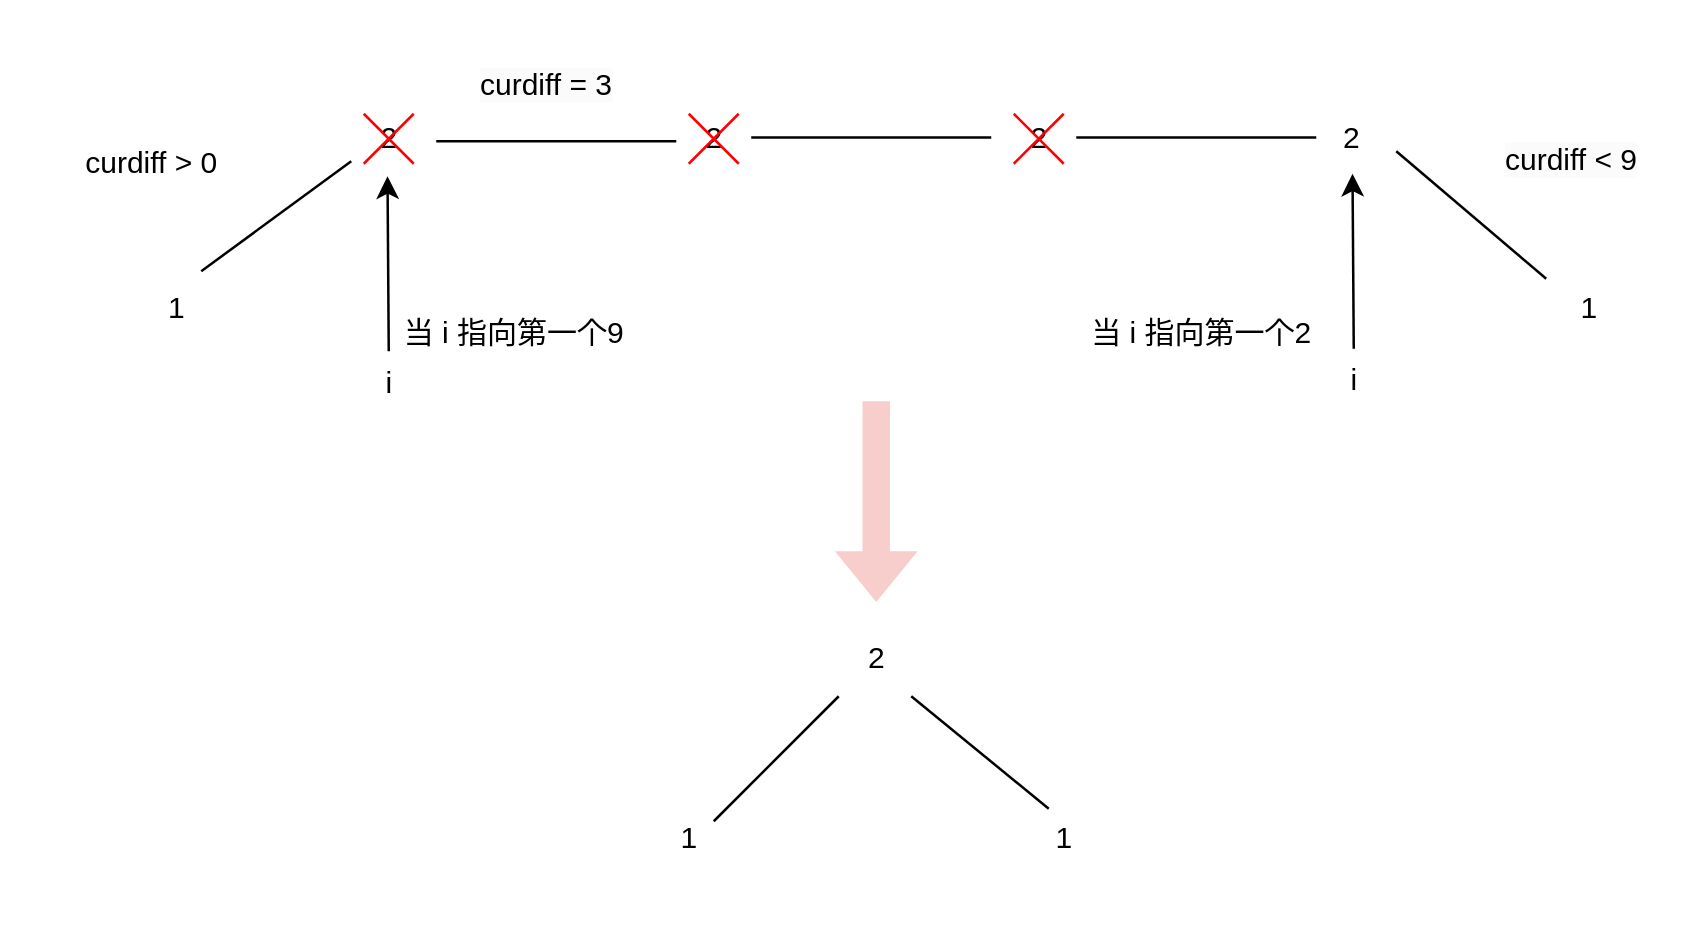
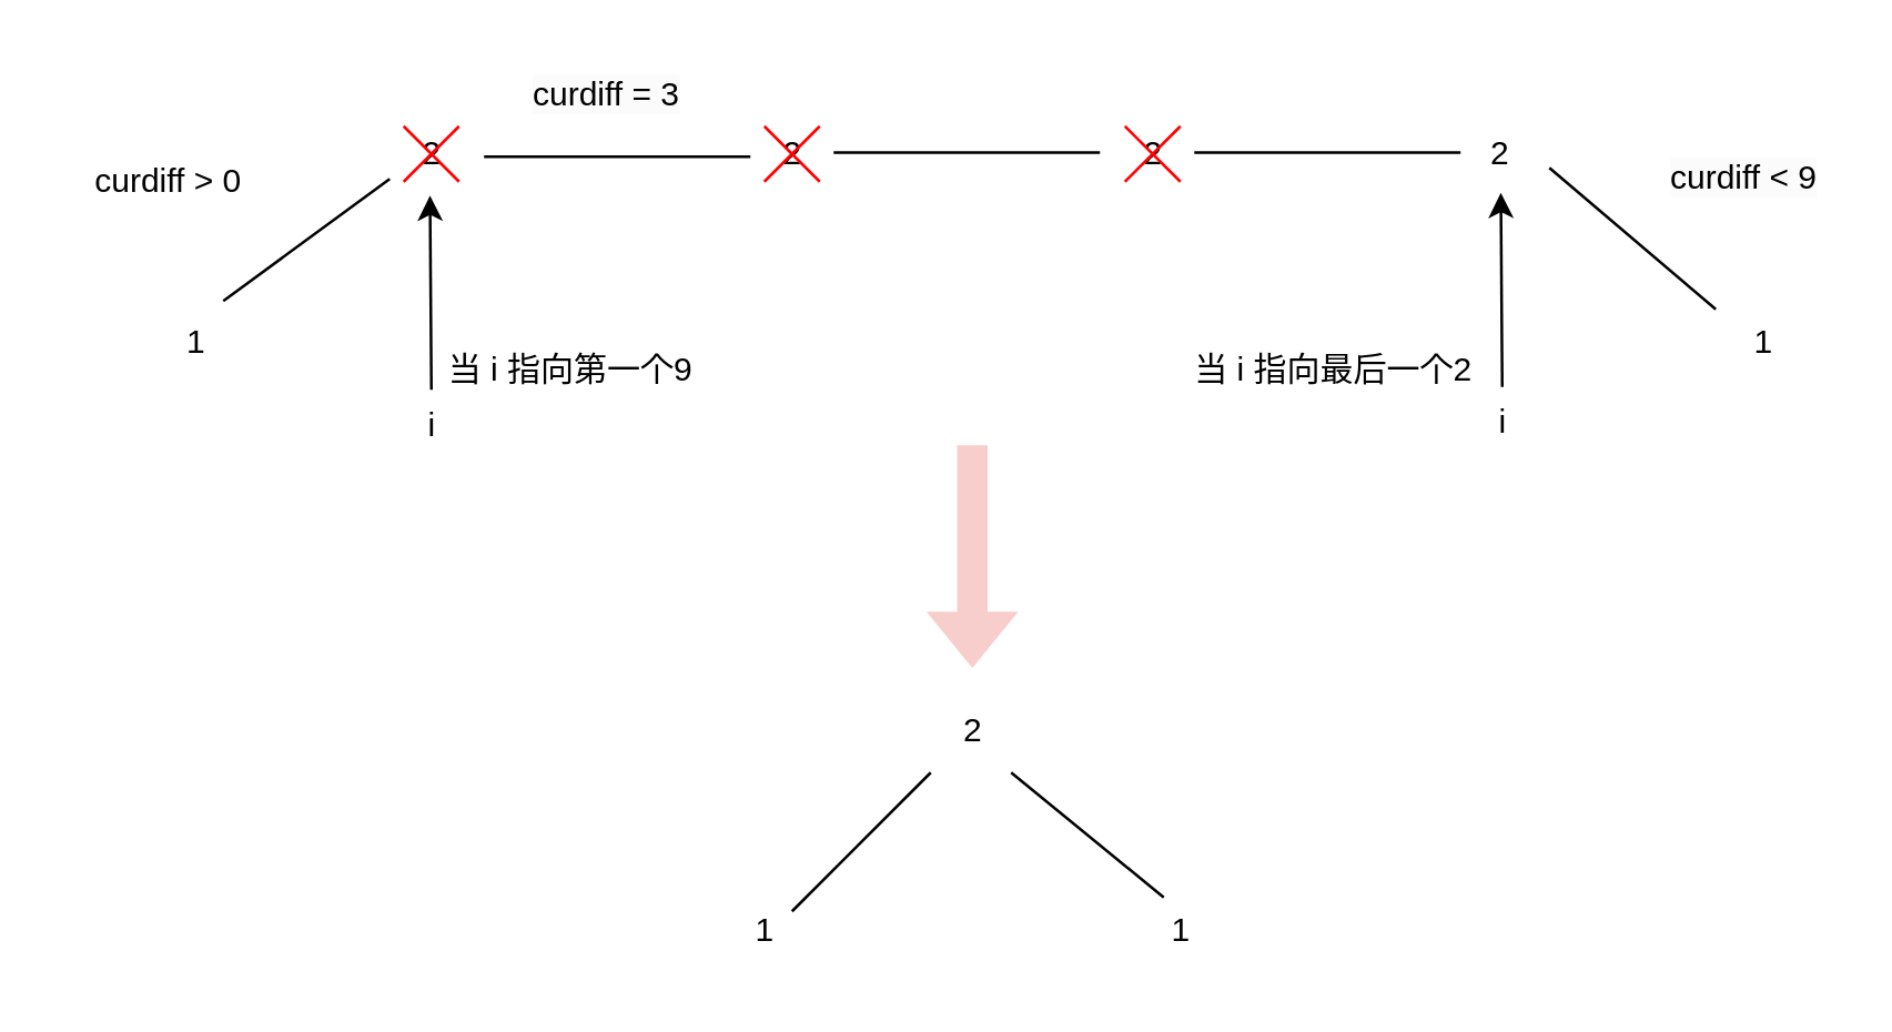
  <mxCell id="0" />
  <mxCell id="1" parent="0" />
  <mxCell id="2" value="1" style="text;html=1;align=center;verticalAlign=middle;resizable=0;points=[];autosize=1;strokeColor=none;fillColor=none;" vertex="1" parent="1"><mxGeometry x="55" y="108" width="30" height="30" as="geometry" /></mxCell>
  <mxCell id="3" value="" style="endArrow=none;html=1;rounded=0;entryX=0;entryY=0.8;entryDx=0;entryDy=0;entryPerimeter=0;" edge="1" parent="1" target="4"><mxGeometry width="50" height="50" relative="1" as="geometry"><mxPoint x="80" y="108" as="sourcePoint" /><mxPoint x="130" y="58" as="targetPoint" /></mxGeometry></mxCell>
  <mxCell id="4" value="2" style="text;html=1;align=center;verticalAlign=middle;resizable=0;points=[];autosize=1;strokeColor=none;fillColor=none;" vertex="1" parent="1"><mxGeometry x="140" y="40" width="30" height="30" as="geometry" /></mxCell>
  <mxCell id="5" value="" style="endArrow=none;html=1;rounded=0;exitX=1.133;exitY=0.533;exitDx=0;exitDy=0;exitPerimeter=0;" edge="1" parent="1" source="4"><mxGeometry width="50" height="50" relative="1" as="geometry"><mxPoint x="240" y="70" as="sourcePoint" /><mxPoint x="270" y="56" as="targetPoint" /></mxGeometry></mxCell>
  <mxCell id="6" value="2" style="text;html=1;align=center;verticalAlign=middle;resizable=0;points=[];autosize=1;strokeColor=none;fillColor=none;" vertex="1" parent="1"><mxGeometry x="270" y="40" width="30" height="30" as="geometry" /></mxCell>
  <mxCell id="7" value="" style="endArrow=none;html=1;rounded=0;exitX=1.133;exitY=0.533;exitDx=0;exitDy=0;exitPerimeter=0;" edge="1" parent="1"><mxGeometry width="50" height="50" relative="1" as="geometry"><mxPoint x="300" y="54.5" as="sourcePoint" /><mxPoint x="396" y="54.5" as="targetPoint" /></mxGeometry></mxCell>
  <mxCell id="8" value="2" style="text;html=1;align=center;verticalAlign=middle;resizable=0;points=[];autosize=1;strokeColor=none;fillColor=none;" vertex="1" parent="1"><mxGeometry x="400" y="40" width="30" height="30" as="geometry" /></mxCell>
  <mxCell id="9" value="" style="endArrow=none;html=1;rounded=0;exitX=1.133;exitY=0.533;exitDx=0;exitDy=0;exitPerimeter=0;" edge="1" parent="1"><mxGeometry width="50" height="50" relative="1" as="geometry"><mxPoint x="430" y="54.5" as="sourcePoint" /><mxPoint x="526" y="54.5" as="targetPoint" /></mxGeometry></mxCell>
  <mxCell id="10" value="2" style="text;html=1;align=center;verticalAlign=middle;resizable=0;points=[];autosize=1;strokeColor=none;fillColor=none;" vertex="1" parent="1"><mxGeometry x="525" y="40" width="30" height="30" as="geometry" /></mxCell>
  <mxCell id="11" value="" style="endArrow=none;html=1;rounded=0;entryX=1.1;entryY=0.667;entryDx=0;entryDy=0;entryPerimeter=0;exitX=-0.067;exitY=0.1;exitDx=0;exitDy=0;exitPerimeter=0;" edge="1" parent="1" source="12" target="10"><mxGeometry width="50" height="50" relative="1" as="geometry"><mxPoint x="600" y="100" as="sourcePoint" /><mxPoint x="615" y="101" as="targetPoint" /></mxGeometry></mxCell>
  <mxCell id="12" value="1" style="text;html=1;align=center;verticalAlign=middle;resizable=0;points=[];autosize=1;strokeColor=none;fillColor=none;" vertex="1" parent="1"><mxGeometry x="620" y="108" width="30" height="30" as="geometry" /></mxCell>
  <mxCell id="13" value="curdiff &amp;gt; 0" style="text;html=1;align=center;verticalAlign=middle;resizable=0;points=[];autosize=1;strokeColor=none;fillColor=none;" vertex="1" parent="1"><mxGeometry x="20" y="50" width="80" height="30" as="geometry" /></mxCell>
  <mxCell id="14" value="&lt;span style=&quot;color: rgb(0, 0, 0); font-family: Helvetica; font-size: 12px; font-style: normal; font-variant-ligatures: normal; font-variant-caps: normal; font-weight: 400; letter-spacing: normal; orphans: 2; text-align: center; text-indent: 0px; text-transform: none; widows: 2; word-spacing: 0px; -webkit-text-stroke-width: 0px; white-space: nowrap; background-color: rgb(251, 251, 251); text-decoration-thickness: initial; text-decoration-style: initial; text-decoration-color: initial; display: inline !important; float: none;&quot;&gt;curdiff = 3&lt;/span&gt;" style="text;whiteSpace=wrap;html=1;" vertex="1" parent="1"><mxGeometry x="190" y="20" width="60" height="40" as="geometry" /></mxCell>
  <mxCell id="15" value="&lt;span style=&quot;color: rgb(0, 0, 0); font-family: Helvetica; font-size: 12px; font-style: normal; font-variant-ligatures: normal; font-variant-caps: normal; font-weight: 400; letter-spacing: normal; orphans: 2; text-align: center; text-indent: 0px; text-transform: none; widows: 2; word-spacing: 0px; -webkit-text-stroke-width: 0px; white-space: nowrap; background-color: rgb(251, 251, 251); text-decoration-thickness: initial; text-decoration-style: initial; text-decoration-color: initial; display: inline !important; float: none;&quot;&gt;curdiff &amp;lt; 9&lt;/span&gt;" style="text;whiteSpace=wrap;html=1;" vertex="1" parent="1"><mxGeometry x="600" y="50" width="60" height="30" as="geometry" /></mxCell>
  <mxCell id="16" value="" style="endArrow=none;html=1;rounded=0;strokeColor=#FF0000;" edge="1" parent="1"><mxGeometry width="50" height="50" relative="1" as="geometry"><mxPoint x="145" y="65" as="sourcePoint" /><mxPoint x="165" y="45" as="targetPoint" /></mxGeometry></mxCell>
  <mxCell id="17" value="" style="endArrow=none;html=1;rounded=0;strokeColor=#FF0000;" edge="1" parent="1"><mxGeometry width="50" height="50" relative="1" as="geometry"><mxPoint x="165" y="65" as="sourcePoint" /><mxPoint x="145" y="45" as="targetPoint" /></mxGeometry></mxCell>
  <mxCell id="18" value="" style="endArrow=none;html=1;rounded=0;strokeColor=#FF0000;" edge="1" parent="1"><mxGeometry width="50" height="50" relative="1" as="geometry"><mxPoint x="275" y="65" as="sourcePoint" /><mxPoint x="295" y="45" as="targetPoint" /></mxGeometry></mxCell>
  <mxCell id="19" value="" style="endArrow=none;html=1;rounded=0;strokeColor=#FF0000;" edge="1" parent="1"><mxGeometry width="50" height="50" relative="1" as="geometry"><mxPoint x="295" y="65" as="sourcePoint" /><mxPoint x="275" y="45" as="targetPoint" /></mxGeometry></mxCell>
  <mxCell id="20" value="" style="endArrow=none;html=1;rounded=0;strokeColor=#FF0000;" edge="1" parent="1"><mxGeometry width="50" height="50" relative="1" as="geometry"><mxPoint x="405" y="65" as="sourcePoint" /><mxPoint x="425" y="45" as="targetPoint" /></mxGeometry></mxCell>
  <mxCell id="21" value="" style="endArrow=none;html=1;rounded=0;strokeColor=#FF0000;" edge="1" parent="1"><mxGeometry width="50" height="50" relative="1" as="geometry"><mxPoint x="425" y="65" as="sourcePoint" /><mxPoint x="405" y="45" as="targetPoint" /></mxGeometry></mxCell>
  <mxCell id="22" value="" style="endArrow=classic;html=1;rounded=0;" edge="1" parent="1"><mxGeometry width="50" height="50" relative="1" as="geometry"><mxPoint x="155" y="140" as="sourcePoint" /><mxPoint x="154.5" y="70" as="targetPoint" /></mxGeometry></mxCell>
  <mxCell id="23" value="i" style="text;html=1;align=center;verticalAlign=middle;resizable=0;points=[];autosize=1;strokeColor=none;fillColor=none;" vertex="1" parent="1"><mxGeometry x="140" y="138" width="30" height="30" as="geometry" /></mxCell>
  <mxCell id="24" value="当 i 指向第一个9" style="text;html=1;align=center;verticalAlign=middle;resizable=0;points=[];autosize=1;strokeColor=none;fillColor=none;" vertex="1" parent="1"><mxGeometry x="150" y="118" width="110" height="30" as="geometry" /></mxCell>
  <mxCell id="25" value="" style="endArrow=classic;html=1;rounded=0;" edge="1" parent="1"><mxGeometry width="50" height="50" relative="1" as="geometry"><mxPoint x="541" y="139" as="sourcePoint" /><mxPoint x="540.5" y="69" as="targetPoint" /></mxGeometry></mxCell>
  <mxCell id="26" value="i" style="text;html=1;align=center;verticalAlign=middle;resizable=0;points=[];autosize=1;strokeColor=none;fillColor=none;" vertex="1" parent="1"><mxGeometry x="526" y="137" width="30" height="30" as="geometry" /></mxCell>
- <mxCell id="27" value="当 i 指向第一个2" style="text;html=1;align=center;verticalAlign=middle;resizable=0;points=[];autosize=1;strokeColor=none;fillColor=none;" vertex="1" parent="1"><mxGeometry x="420" y="118" width="120" height="30" as="geometry" /></mxCell>
+ <mxCell id="27" value="当 i 指向最后一个2" style="text;html=1;align=center;verticalAlign=middle;resizable=0;points=[];autosize=1;strokeColor=none;fillColor=none;" vertex="1" parent="1"><mxGeometry x="420" y="118" width="120" height="30" as="geometry" /></mxCell>
  <mxCell id="28" value="" style="shape=flexArrow;endArrow=classic;html=1;rounded=0;fillColor=#F8CECC;strokeColor=#F8CECC;" edge="1" parent="1"><mxGeometry width="50" height="50" relative="1" as="geometry"><mxPoint x="350" y="160" as="sourcePoint" /><mxPoint x="350" y="240" as="targetPoint" /></mxGeometry></mxCell>
  <mxCell id="29" value="" style="endArrow=none;html=1;rounded=0;" edge="1" parent="1"><mxGeometry width="50" height="50" relative="1" as="geometry"><mxPoint x="285" y="328" as="sourcePoint" /><mxPoint x="335" y="278" as="targetPoint" /></mxGeometry></mxCell>
  <mxCell id="30" value="1" style="text;html=1;align=center;verticalAlign=middle;resizable=0;points=[];autosize=1;strokeColor=none;fillColor=none;" vertex="1" parent="1"><mxGeometry x="260" y="320" width="30" height="30" as="geometry" /></mxCell>
  <mxCell id="31" value="2" style="text;html=1;align=center;verticalAlign=middle;resizable=0;points=[];autosize=1;strokeColor=none;fillColor=none;" vertex="1" parent="1"><mxGeometry x="335" y="248" width="30" height="30" as="geometry" /></mxCell>
  <mxCell id="32" value="" style="endArrow=none;html=1;rounded=0;" edge="1" parent="1"><mxGeometry width="50" height="50" relative="1" as="geometry"><mxPoint x="419" y="323" as="sourcePoint" /><mxPoint x="364" y="278" as="targetPoint" /></mxGeometry></mxCell>
  <mxCell id="33" value="1" style="text;html=1;align=center;verticalAlign=middle;resizable=0;points=[];autosize=1;strokeColor=none;fillColor=none;" vertex="1" parent="1"><mxGeometry x="410" y="320" width="30" height="30" as="geometry" /></mxCell>
